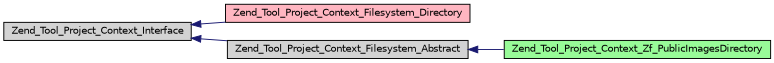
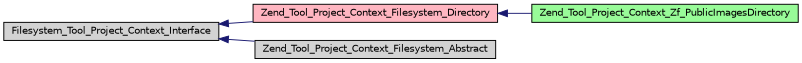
  digraph {
    rankdir=LR
    node [color=black fillcolor=lightgrey fontname=Helvetica fontsize=10 shape=record style=filled]
    edge [color=midnightblue dir=back fontname=Helvetica fontsize=10 labelfontname=Helvetica labelfontsize=10 style=solid]
    n1 [fillcolor=palegreen fontcolor=black height=0.2 label=Zend_Tool_Project_Context_Zf_PublicImagesDirectory width=0.4]
    n2 [fillcolor=lightpink height=0.2 label=Zend_Tool_Project_Context_Filesystem_Directory width=0.4]
    n3 [height=0.2 label=Zend_Tool_Project_Context_Filesystem_Abstract width=0.4]
-   n4 [height=0.2 label=Zend_Tool_Project_Context_Interface width=0.4]
-   n3 -> n1
+   n4 [height=0.2 label=Filesystem_Tool_Project_Context_Interface width=0.4]
+   n2 -> n1
    n4 -> n2
    n4 -> n3
  }
